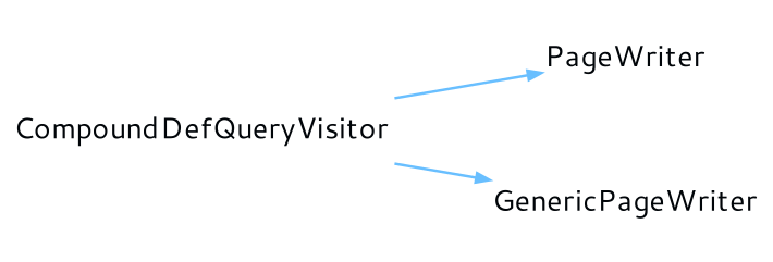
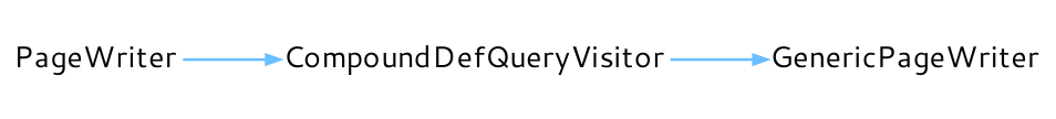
  digraph {
    rankdir=LR
    node [fontcolor="#010509FF" fontname="Segoe UI" fontsize=11 margin=0.01 shape=none]
    edge [arrowsize=0.5 color="#69BFFFFF"]
    n1 [label=CompoundDefQueryVisitor]
    n2 [label=PageWriter]
    n3 [label=GenericPageWriter]
-   n1 -> n2
+   n2 -> n1
    n1 -> n3
  }
